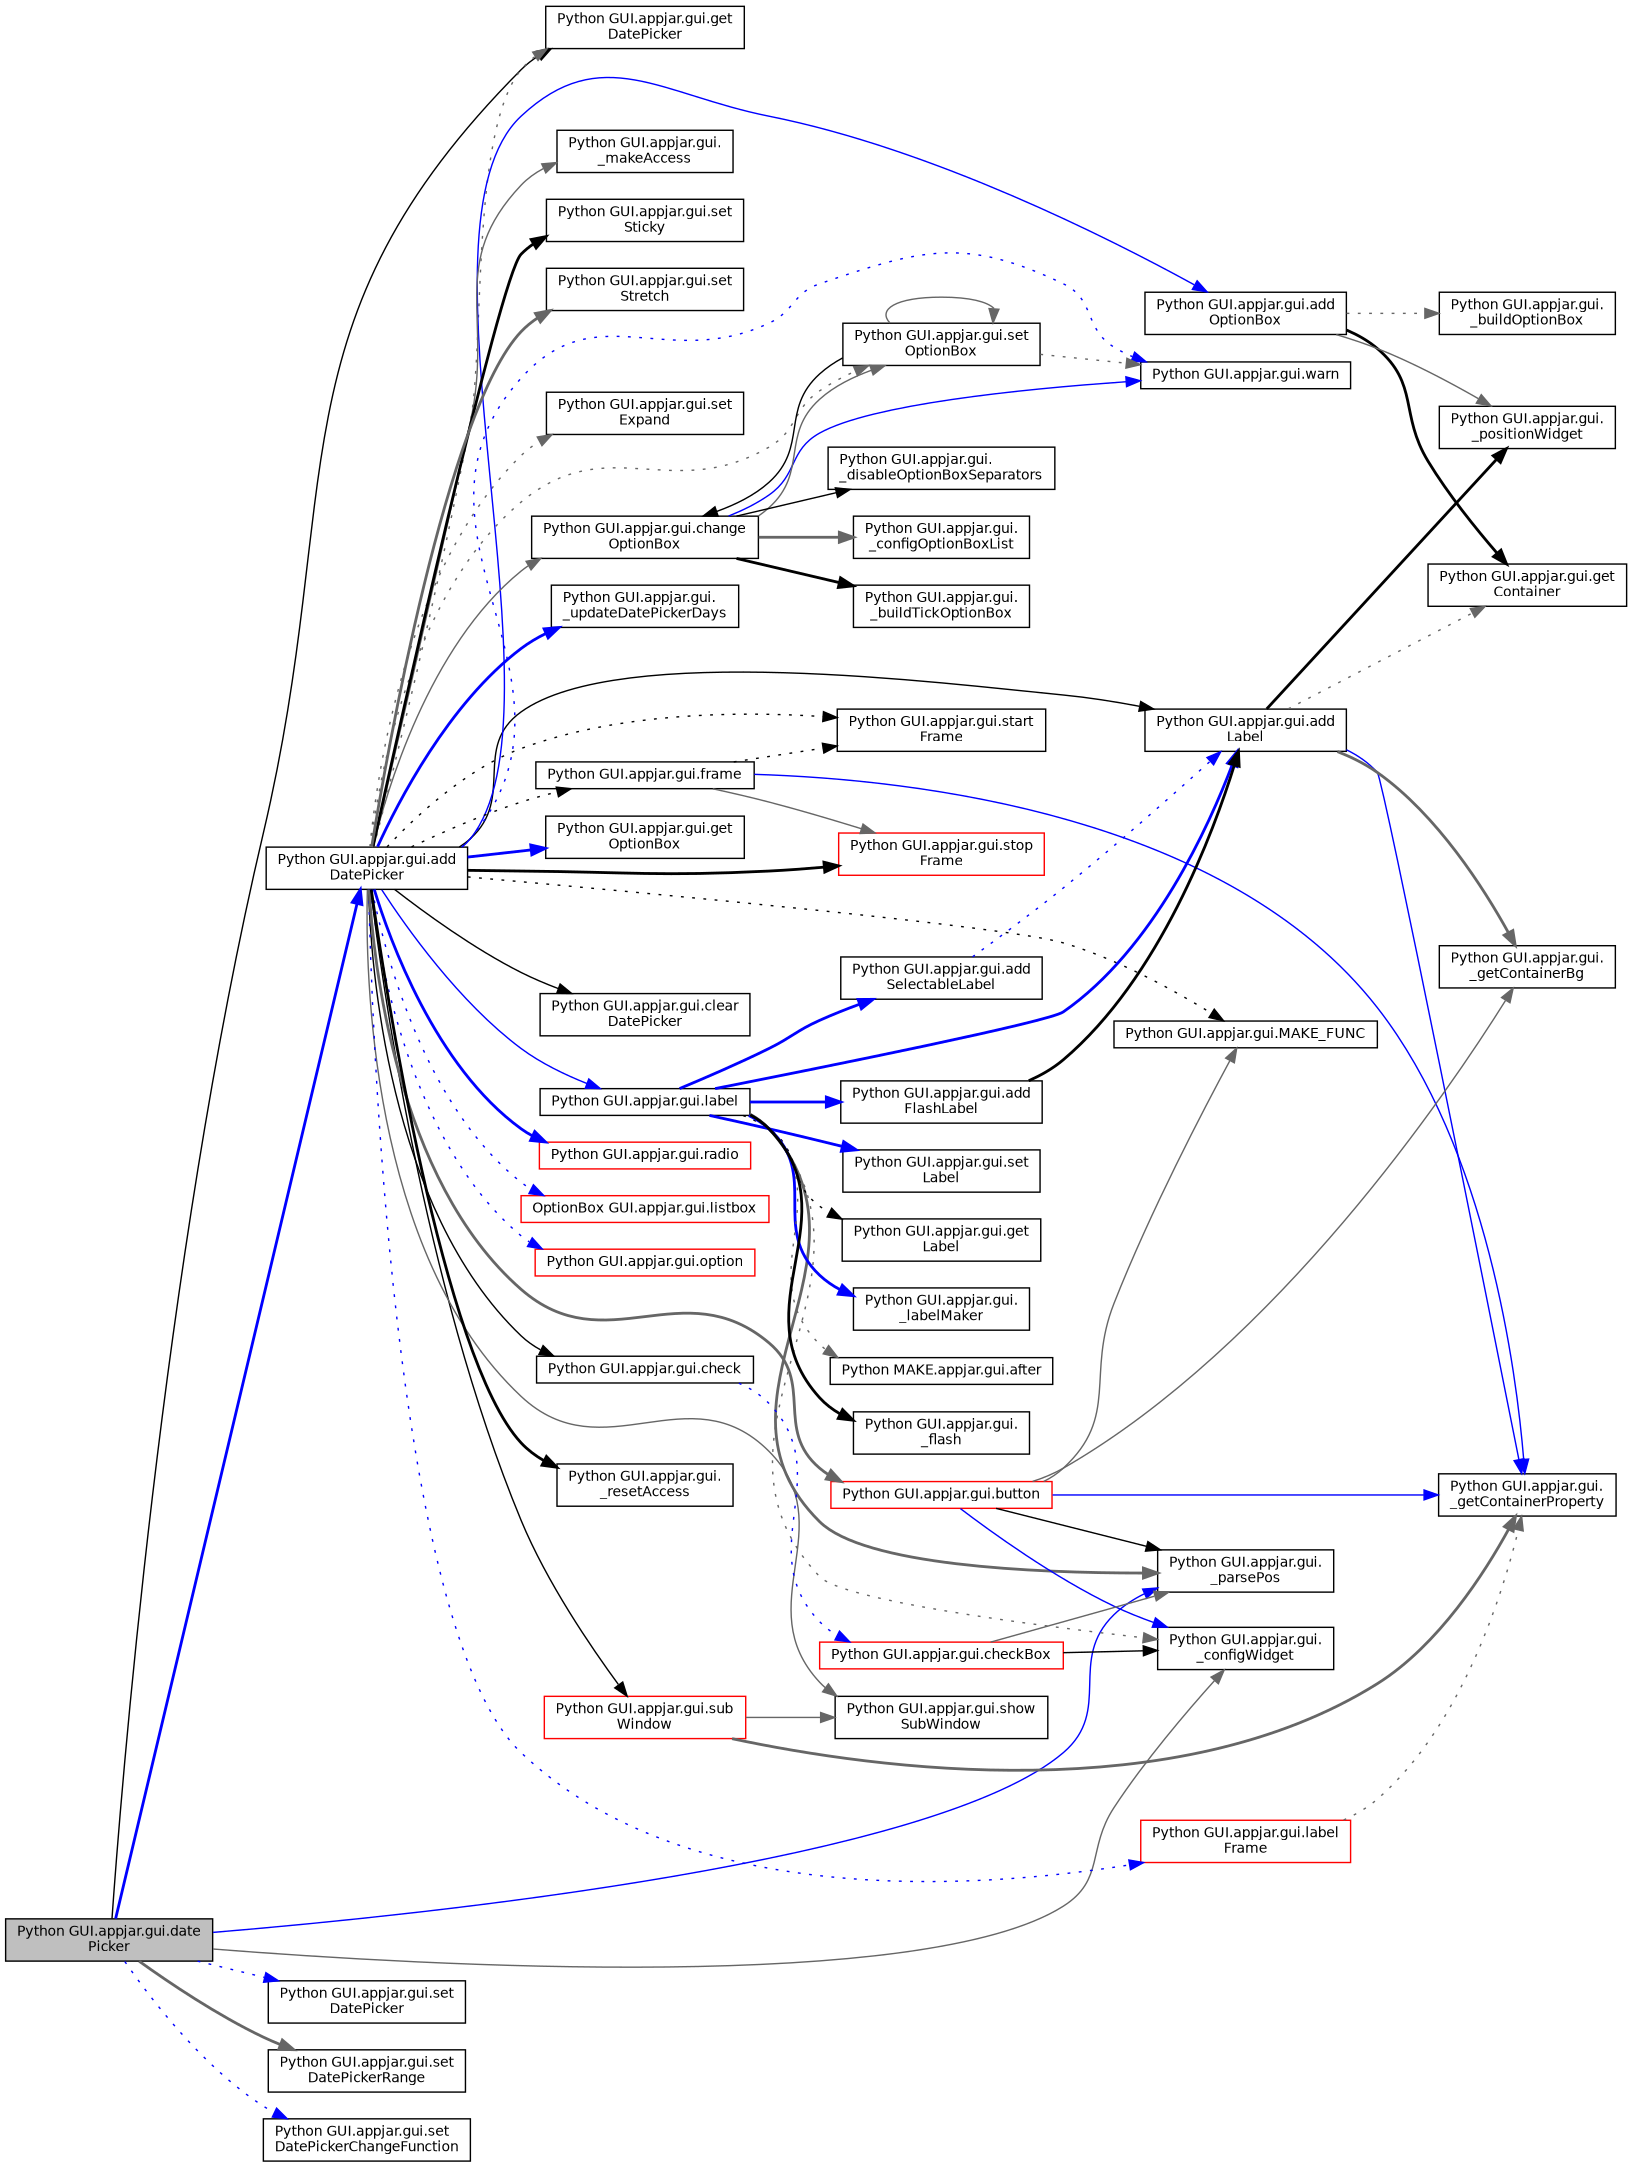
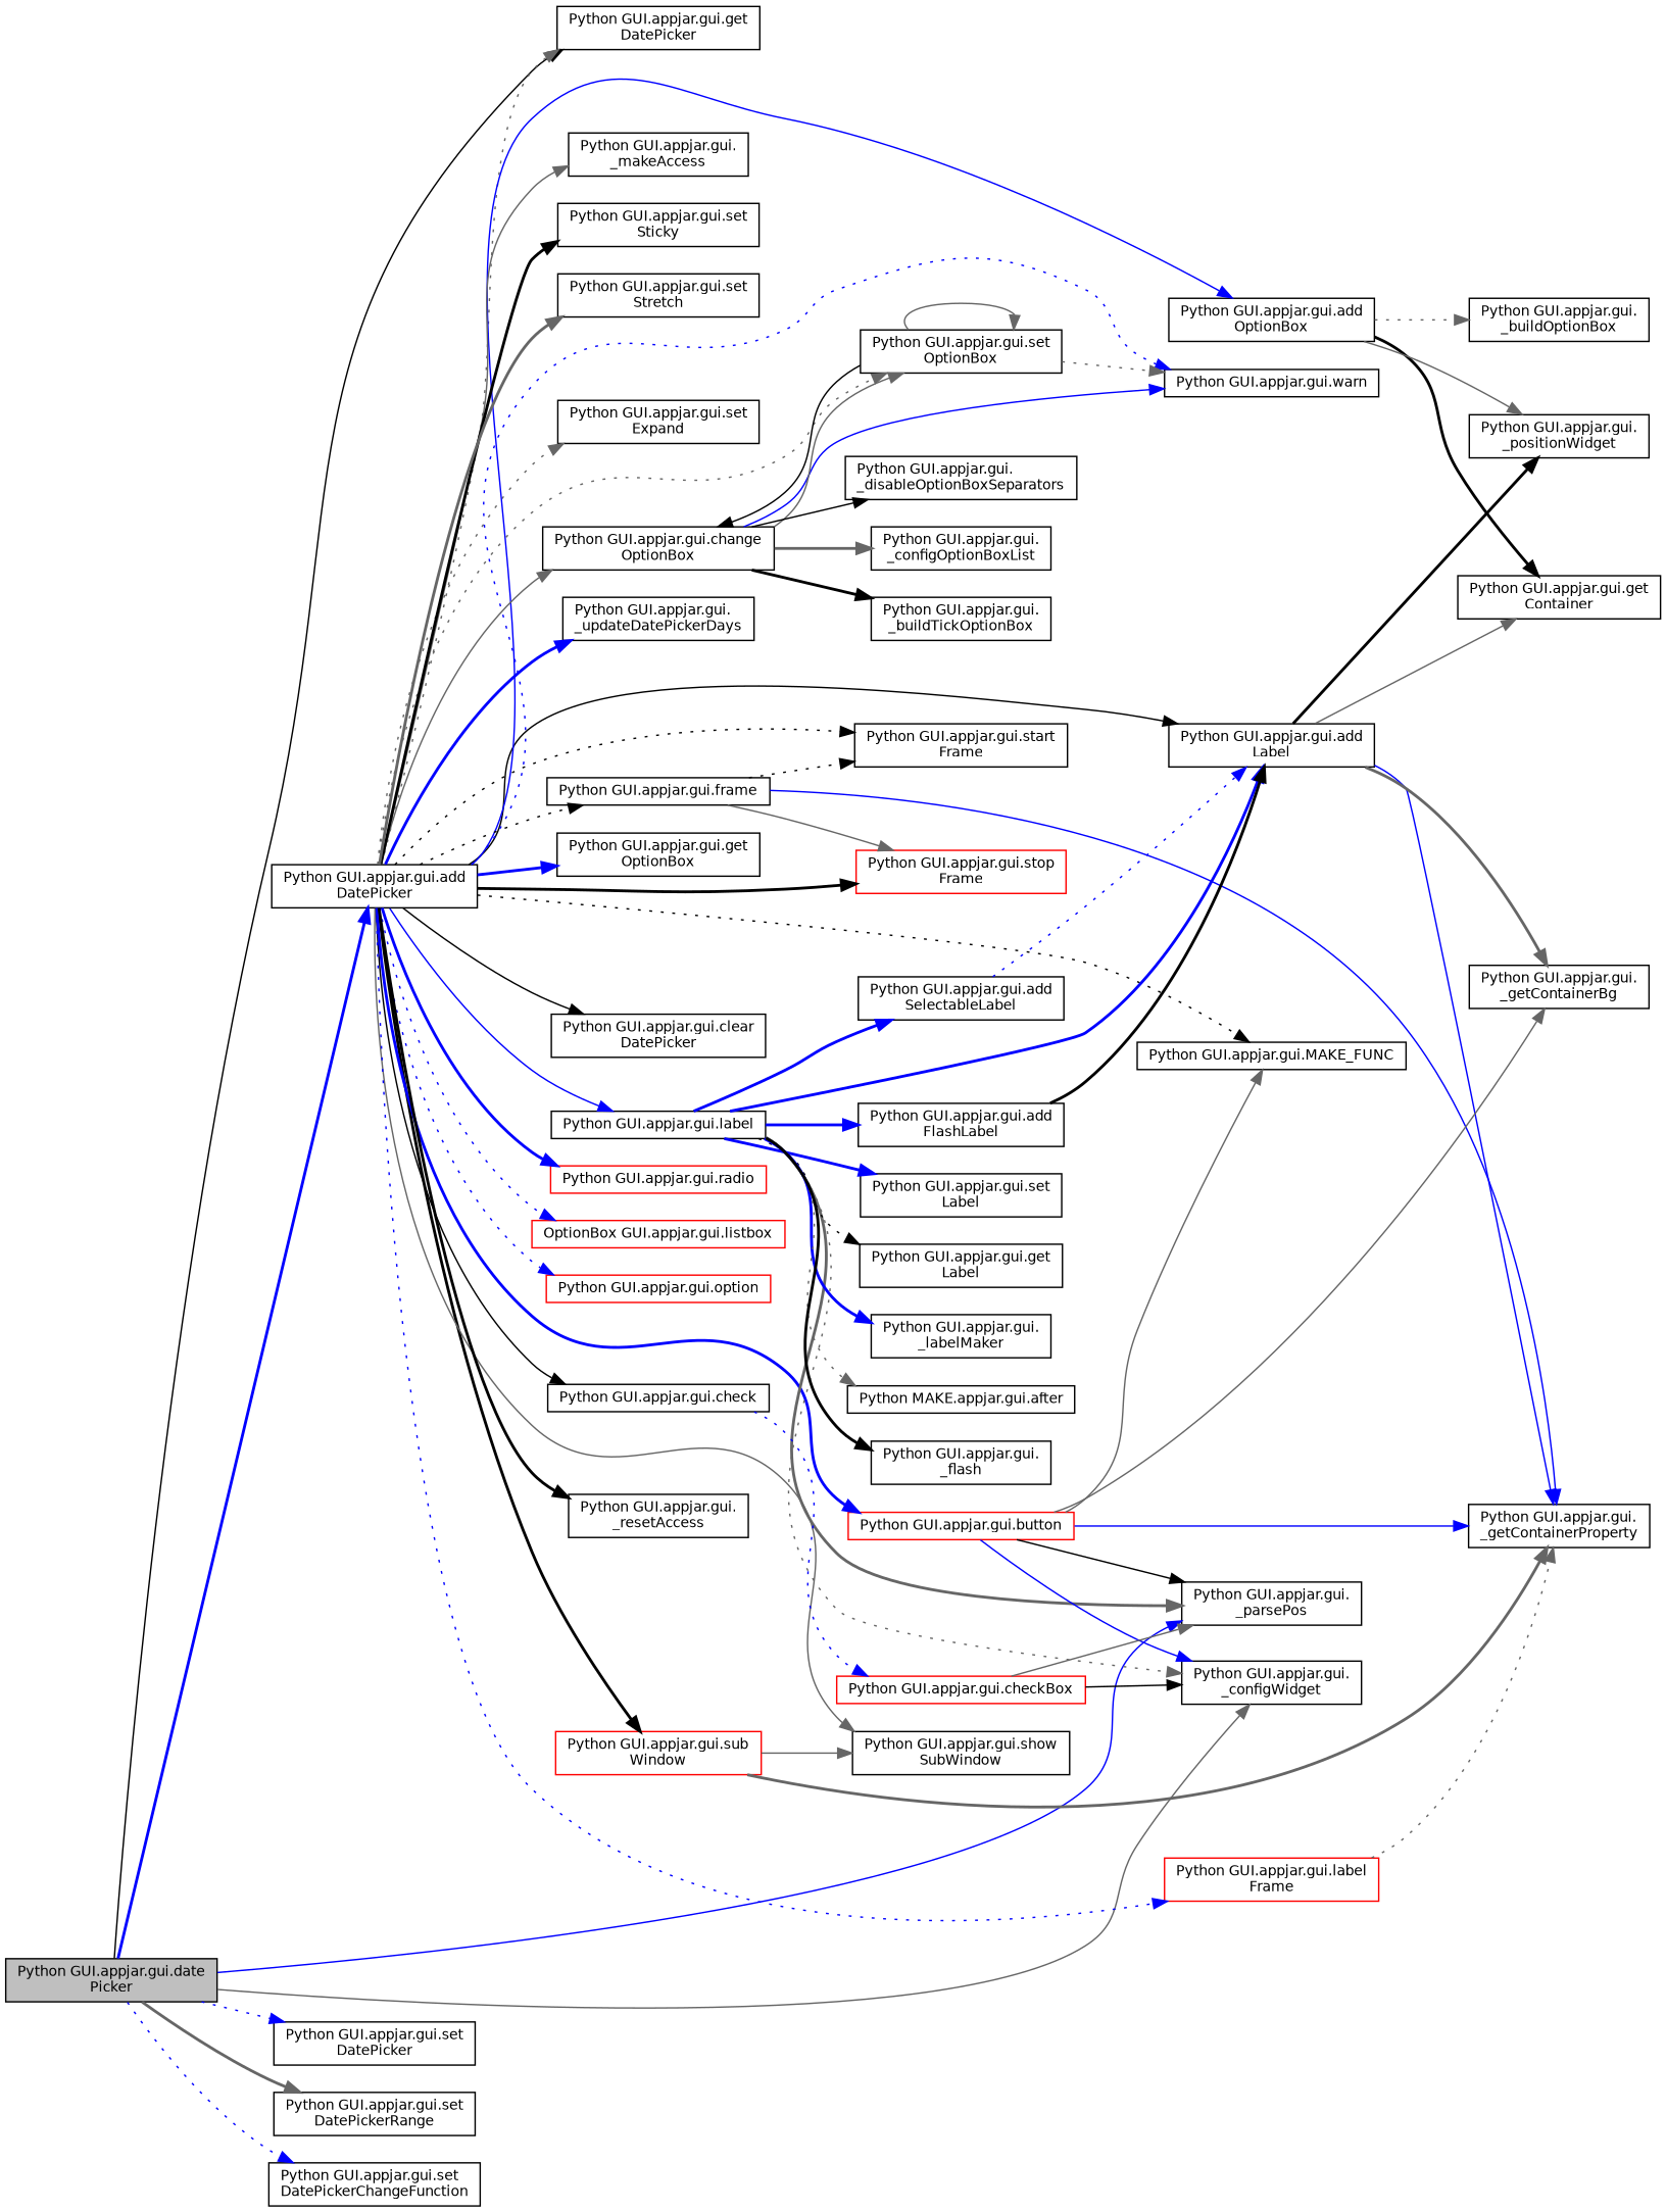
  digraph {
    rankdir=LR
    node [color=black fillcolor=white fontname=Helvetica fontsize=10 shape=record style=filled]
    edge [color=gray40 fontname=Helvetica fontsize=10 labelfontname=Helvetica labelfontsize=10 style=solid]
    n1 [fillcolor=grey75 fontcolor=black height=0.2 label="Python GUI.appjar.gui.date\lPicker" width=0.4]
    n2 [height=0.2 label="Python GUI.appjar.gui.get\lDatePicker" width=0.4]
    n3 [height=0.2 label="Python GUI.appjar.gui.\l_parsePos" width=0.4]
    n4 [height=0.2 label="Python GUI.appjar.gui.add\lDatePicker" width=0.4]
    n5 [height=0.2 label="Python GUI.appjar.gui.\l_configWidget" width=0.4]
    n6 [height=0.2 label="Python GUI.appjar.gui.set\lDatePicker" width=0.4]
    n7 [height=0.2 label="Python GUI.appjar.gui.set\lDatePickerRange" width=0.4]
    n8 [height=0.2 label="Python GUI.appjar.gui.set\lDatePickerChangeFunction" width=0.4]
    n9 [height=0.2 label="Python GUI.appjar.gui.start\lFrame" width=0.4]
    n10 [height=0.2 label="Python GUI.appjar.gui.set\lExpand" width=0.4]
    n11 [height=0.2 label="Python GUI.appjar.gui.add\lLabel" width=0.4]
    n12 [height=0.2 label="Python GUI.appjar.gui.add\lOptionBox" width=0.4]
    n13 [height=0.2 label="Python GUI.appjar.gui.\l_updateDatePickerDays" width=0.4]
    n14 [color=red height=0.2 label="Python GUI.appjar.gui.stop\lFrame" width=0.4]
    n15 [height=0.2 label="Python GUI.appjar.gui.MAKE_FUNC" width=0.4]
    n16 [height=0.2 label="Python GUI.appjar.gui.warn" width=0.4]
    n17 [height=0.2 label="Python GUI.appjar.gui.get\lOptionBox" width=0.4]
    n18 [height=0.2 label="Python GUI.appjar.gui.change\lOptionBox" width=0.4]
    n19 [height=0.2 label="Python GUI.appjar.gui.set\lOptionBox" width=0.4]
    n20 [height=0.2 label="Python GUI.appjar.gui.clear\lDatePicker" width=0.4]
    n21 [height=0.2 label="Python GUI.appjar.gui.label" width=0.4]
    n22 [height=0.2 label="Python GUI.appjar.gui.check" width=0.4]
    n23 [color=red height=0.2 label="Python GUI.appjar.gui.radio" width=0.4]
    n24 [color=red height=0.2 label="OptionBox GUI.appjar.gui.listbox" width=0.4]
    n25 [color=red height=0.2 label="Python GUI.appjar.gui.option" width=0.4]
    n26 [color=red height=0.2 label="Python GUI.appjar.gui.sub\lWindow" width=0.4]
    n27 [height=0.2 label="Python GUI.appjar.gui.show\lSubWindow" width=0.4]
    n28 [color=red height=0.2 label="Python GUI.appjar.gui.label\lFrame" width=0.4]
    n29 [height=0.2 label="Python GUI.appjar.gui.frame" width=0.4]
    n30 [color=red height=0.2 label="Python GUI.appjar.gui.button" width=0.4]
    n31 [height=0.2 label="Python GUI.appjar.gui.\l_resetAccess" width=0.4]
    n32 [height=0.2 label="Python GUI.appjar.gui.\l_makeAccess" width=0.4]
    n33 [height=0.2 label="Python GUI.appjar.gui.set\lSticky" width=0.4]
    n34 [height=0.2 label="Python GUI.appjar.gui.set\lStretch" width=0.4]
    n35 [height=0.2 label="Python GUI.appjar.gui.get\lContainer" width=0.4]
    n36 [height=0.2 label="Python GUI.appjar.gui.\l_getContainerProperty" width=0.4]
    n37 [height=0.2 label="Python GUI.appjar.gui.\l_getContainerBg" width=0.4]
    n38 [height=0.2 label="Python GUI.appjar.gui.\l_positionWidget" width=0.4]
    n39 [height=0.2 label="Python GUI.appjar.gui.\l_buildOptionBox" width=0.4]
    n40 [height=0.2 label="Python GUI.appjar.gui.\l_configOptionBoxList" width=0.4]
    n41 [height=0.2 label="Python GUI.appjar.gui.\l_buildTickOptionBox" width=0.4]
    n42 [height=0.2 label="Python GUI.appjar.gui.\l_disableOptionBoxSeparators" width=0.4]
    n43 [height=0.2 label="Python GUI.appjar.gui.set\lLabel" width=0.4]
    n44 [height=0.2 label="Python GUI.appjar.gui.get\lLabel" width=0.4]
    n45 [height=0.2 label="Python GUI.appjar.gui.\l_labelMaker" width=0.4]
    n46 [height=0.2 label="Python GUI.appjar.gui.add\lFlashLabel" width=0.4]
    n47 [height=0.2 label="Python GUI.appjar.gui.add\lSelectableLabel" width=0.4]
    n48 [height=0.2 label="Python MAKE.appjar.gui.after" width=0.4]
    n49 [height=0.2 label="Python GUI.appjar.gui.\l_flash" width=0.4]
    n50 [color=red height=0.2 label="Python GUI.appjar.gui.checkBox" width=0.4]
    n1 -> n2 [color=black]
    n1 -> n3 [color=blue]
    n1 -> n4 [color=blue style=bold]
    n1 -> n5
    n1 -> n6 [color=blue style=dotted]
    n1 -> n7 [style=bold]
    n1 -> n8 [color=blue style=dotted]
    n4 -> n2 [style=dotted]
    n4 -> n9 [color=black style=dotted]
    n4 -> n10 [style=dotted]
    n4 -> n11 [color=black]
    n4 -> n12 [color=blue]
    n4 -> n13 [color=blue style=bold]
    n4 -> n14 [color=black style=bold]
    n4 -> n15 [color=black style=dotted]
    n4 -> n16 [color=blue style=dotted]
    n4 -> n17 [color=blue style=bold]
    n4 -> n18
    n4 -> n19 [style=dotted]
    n4 -> n20 [color=black]
    n4 -> n21 [color=blue]
    n4 -> n22 [color=black]
    n4 -> n23 [color=blue style=bold]
    n4 -> n24 [color=blue style=dotted]
    n4 -> n25 [color=blue style=dotted]
-   n4 -> n26 [color=black]
+   n4 -> n26 [color=black style=bold]
    n4 -> n27
    n4 -> n28 [color=blue style=dotted]
    n4 -> n29 [color=black style=dotted]
-   n4 -> n30 [style=bold]
+   n4 -> n30 [color=blue style=bold]
    n4 -> n31 [color=black style=bold]
    n4 -> n32
    n4 -> n33 [color=black style=bold]
    n4 -> n34 [style=bold]
-   n11 -> n35 [style=dotted]
+   n11 -> n35
    n11 -> n36 [color=blue]
    n11 -> n37 [style=bold]
    n11 -> n38 [color=black style=bold]
    n12 -> n35 [color=black style=bold]
    n12 -> n38
    n12 -> n39 [style=dotted]
    n18 -> n16 [color=blue]
    n18 -> n19
    n18 -> n40 [style=bold]
    n18 -> n41 [color=black style=bold]
    n18 -> n42 [color=black]
    n19 -> n16 [style=dotted]
    n19 -> n18 [color=black]
    n19 -> n19
    n21 -> n3 [style=bold]
    n21 -> n5 [style=dotted]
    n21 -> n11 [color=blue style=bold]
    n21 -> n43 [color=blue style=bold]
    n21 -> n44 [color=black style=dotted]
    n21 -> n45 [color=blue style=bold]
    n21 -> n46 [color=blue style=bold]
    n21 -> n47 [color=blue style=bold]
    n21 -> n48 [style=dotted]
    n21 -> n49 [color=black style=bold]
    n22 -> n50 [color=blue style=dotted]
    n26 -> n27
    n26 -> n36 [style=bold]
    n28 -> n36 [style=dotted]
    n29 -> n9 [color=black style=dotted]
    n29 -> n14
    n29 -> n36 [color=blue]
    n30 -> n3 [color=black]
    n30 -> n5 [color=blue]
    n30 -> n15
    n30 -> n36 [color=blue]
    n30 -> n37
    n46 -> n11 [color=black style=bold]
    n47 -> n11 [color=blue style=dotted]
    n50 -> n3
    n50 -> n5 [color=black]
  }
